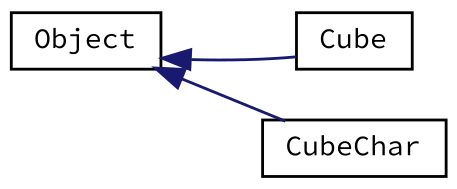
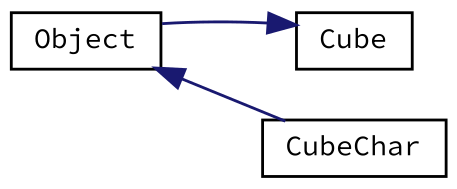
  digraph {
    fontname="Source Code Pro"
    rankdir=LR
    node [color=black fillcolor=white fontname="Source Code Pro" fontsize=10 shape=record style=filled]
    edge [color=midnightblue dir=back fontname="Source Code Pro" fontsize=10 labelfontname=Helvetica labelfontsize=10 style=solid]
    n1 [height=0.2 label=Object width=0.4]
    n2 [height=0.2 label=Cube width=0.4]
    n3 [height=0.2 label=CubeChar width=0.4]
-   n1 -> n2
+   n2 -> n1
    n1 -> n3
  }
